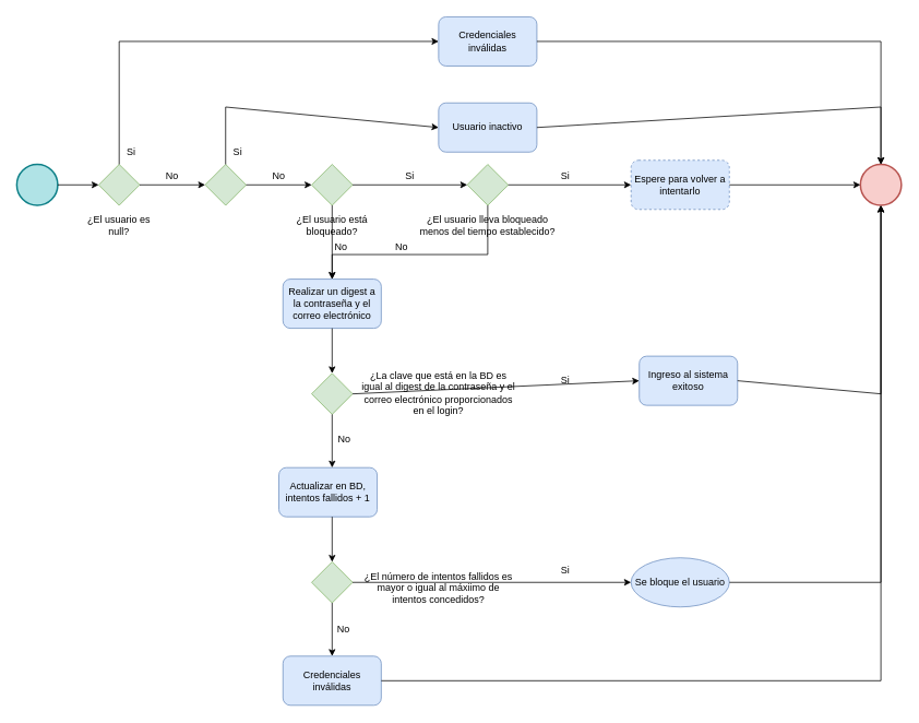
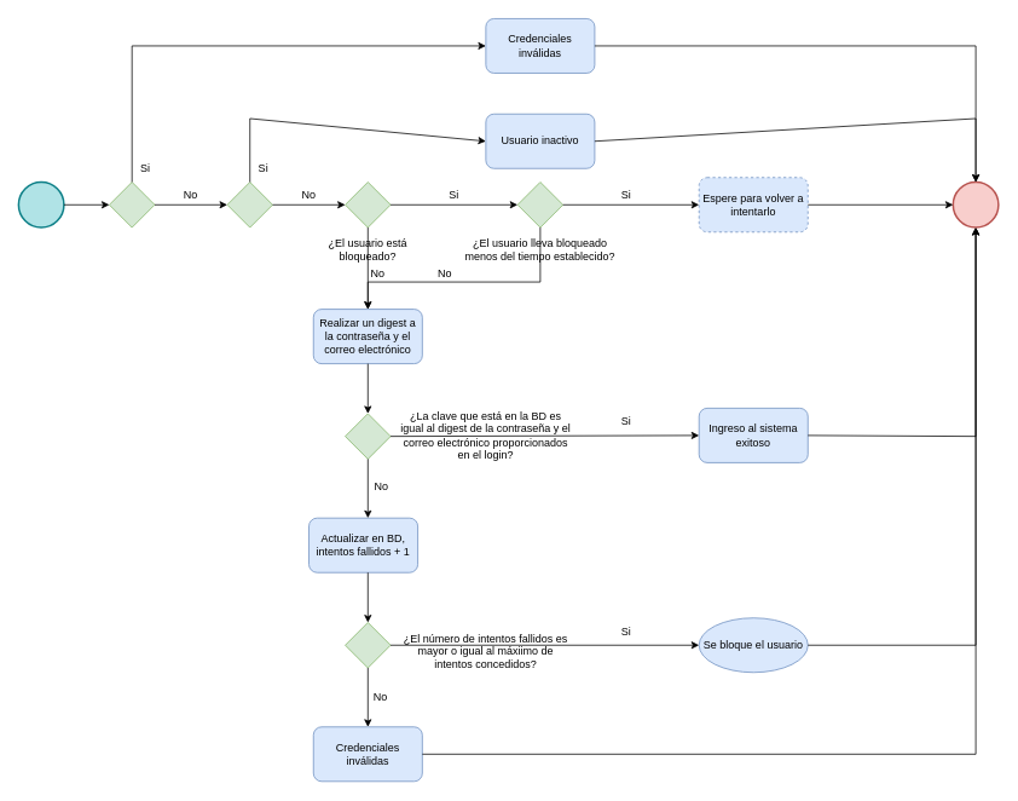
  <mxCell id="0" />
  <mxCell id="1" parent="0" />
  <mxCell id="2" value="" style="strokeWidth=2;html=1;shape=mxgraph.flowchart.start_2;whiteSpace=wrap;fillColor=#b0e3e6;strokeColor=#0e8088;" parent="1" vertex="1"><mxGeometry x="20" y="200" width="50" height="50" as="geometry" /></mxCell>
  <mxCell id="3" value="" style="rhombus;whiteSpace=wrap;html=1;fillColor=#d5e8d4;strokeColor=#82b366;" parent="1" vertex="1"><mxGeometry x="120" y="200" width="50" height="50" as="geometry" /></mxCell>
  <mxCell id="4" value="" style="endArrow=classic;html=1;rounded=0;exitX=1;exitY=0.5;exitDx=0;exitDy=0;exitPerimeter=0;entryX=0;entryY=0.5;entryDx=0;entryDy=0;" parent="1" source="2" target="3" edge="1"><mxGeometry width="50" height="50" relative="1" as="geometry"><mxPoint x="400" y="200" as="sourcePoint" /><mxPoint x="450" y="150" as="targetPoint" /></mxGeometry></mxCell>
- <mxCell id="5" value="¿El usuario es null?" style="text;html=1;strokeColor=none;fillColor=none;align=center;verticalAlign=middle;whiteSpace=wrap;rounded=0;" parent="1" vertex="1"><mxGeometry x="100" y="260" width="90" height="30" as="geometry" /></mxCell>
  <mxCell id="6" value="Credenciales inválidas" style="rounded=1;whiteSpace=wrap;html=1;fillColor=#dae8fc;strokeColor=#6c8ebf;" parent="1" vertex="1"><mxGeometry x="535" y="20" width="120" height="60" as="geometry" /></mxCell>
  <mxCell id="7" value="" style="strokeWidth=2;html=1;shape=mxgraph.flowchart.start_2;whiteSpace=wrap;fillColor=#f8cecc;strokeColor=#b85450;" parent="1" vertex="1"><mxGeometry x="1050" y="200" width="50" height="50" as="geometry" /></mxCell>
  <mxCell id="8" value="" style="endArrow=classic;html=1;rounded=0;exitX=0.5;exitY=0;exitDx=0;exitDy=0;entryX=0;entryY=0.5;entryDx=0;entryDy=0;" parent="1" source="3" target="6" edge="1"><mxGeometry width="50" height="50" relative="1" as="geometry"><mxPoint x="530" y="280" as="sourcePoint" /><mxPoint x="580" y="230" as="targetPoint" /><Array as="points"><mxPoint x="145" y="50" /></Array></mxGeometry></mxCell>
  <mxCell id="9" value="" style="endArrow=classic;html=1;rounded=0;exitX=1;exitY=0.5;exitDx=0;exitDy=0;entryX=0.5;entryY=0;entryDx=0;entryDy=0;entryPerimeter=0;" parent="1" source="6" target="7" edge="1"><mxGeometry width="50" height="50" relative="1" as="geometry"><mxPoint x="530" y="280" as="sourcePoint" /><mxPoint x="580" y="230" as="targetPoint" /><Array as="points"><mxPoint x="1075" y="50" /></Array></mxGeometry></mxCell>
  <mxCell id="10" value="Si" style="text;html=1;strokeColor=none;fillColor=none;align=center;verticalAlign=middle;whiteSpace=wrap;rounded=0;" parent="1" vertex="1"><mxGeometry x="130" y="170" width="60" height="30" as="geometry" /></mxCell>
  <mxCell id="11" value="" style="rhombus;whiteSpace=wrap;html=1;fillColor=#d5e8d4;strokeColor=#82b366;" parent="1" vertex="1"><mxGeometry x="250" y="200" width="50" height="50" as="geometry" /></mxCell>
  <mxCell id="12" value="Usuario inactivo" style="rounded=1;whiteSpace=wrap;html=1;fillColor=#dae8fc;strokeColor=#6c8ebf;" parent="1" vertex="1"><mxGeometry x="535" y="125" width="120" height="60" as="geometry" /></mxCell>
  <mxCell id="13" value="" style="endArrow=classic;html=1;rounded=0;exitX=0.5;exitY=0;exitDx=0;exitDy=0;entryX=0;entryY=0.5;entryDx=0;entryDy=0;" parent="1" source="11" target="12" edge="1"><mxGeometry width="50" height="50" relative="1" as="geometry"><mxPoint x="530" y="290" as="sourcePoint" /><mxPoint x="580" y="240" as="targetPoint" /><Array as="points"><mxPoint x="275" y="130" /></Array></mxGeometry></mxCell>
  <mxCell id="14" value="" style="endArrow=classic;html=1;rounded=0;exitX=1;exitY=0.5;exitDx=0;exitDy=0;entryX=0.5;entryY=0;entryDx=0;entryDy=0;entryPerimeter=0;" parent="1" source="12" target="7" edge="1"><mxGeometry width="50" height="50" relative="1" as="geometry"><mxPoint x="530" y="290" as="sourcePoint" /><mxPoint x="580" y="240" as="targetPoint" /><Array as="points"><mxPoint x="1075" y="130" /></Array></mxGeometry></mxCell>
  <mxCell id="15" value="Si" style="text;html=1;strokeColor=none;fillColor=none;align=center;verticalAlign=middle;whiteSpace=wrap;rounded=0;" parent="1" vertex="1"><mxGeometry x="260" y="170" width="60" height="30" as="geometry" /></mxCell>
  <mxCell id="16" value="" style="endArrow=classic;html=1;rounded=0;exitX=1;exitY=0.5;exitDx=0;exitDy=0;entryX=0;entryY=0.5;entryDx=0;entryDy=0;" parent="1" source="3" target="11" edge="1"><mxGeometry width="50" height="50" relative="1" as="geometry"><mxPoint x="530" y="290" as="sourcePoint" /><mxPoint x="580" y="240" as="targetPoint" /></mxGeometry></mxCell>
  <mxCell id="17" value="" style="rhombus;whiteSpace=wrap;html=1;fillColor=#d5e8d4;strokeColor=#82b366;" parent="1" vertex="1"><mxGeometry x="570" y="200" width="50" height="50" as="geometry" /></mxCell>
  <mxCell id="18" value="¿El usuario lleva bloqueado menos del tiempo establecido?" style="text;html=1;strokeColor=none;fillColor=none;align=center;verticalAlign=middle;whiteSpace=wrap;rounded=0;" parent="1" vertex="1"><mxGeometry x="510" y="250" width="170" height="50" as="geometry" /></mxCell>
  <mxCell id="19" value="" style="rhombus;whiteSpace=wrap;html=1;fillColor=#d5e8d4;strokeColor=#82b366;" parent="1" vertex="1"><mxGeometry x="380" y="200" width="50" height="50" as="geometry" /></mxCell>
  <mxCell id="20" value="¿El usuario está bloqueado?" style="text;html=1;strokeColor=none;fillColor=none;align=center;verticalAlign=middle;whiteSpace=wrap;rounded=0;" parent="1" vertex="1"><mxGeometry x="360" y="260" width="90" height="30" as="geometry" /></mxCell>
  <mxCell id="21" value="" style="endArrow=classic;html=1;rounded=0;exitX=1;exitY=0.5;exitDx=0;exitDy=0;" parent="1" source="11" edge="1"><mxGeometry width="50" height="50" relative="1" as="geometry"><mxPoint x="530" y="270" as="sourcePoint" /><mxPoint x="380" y="225" as="targetPoint" /></mxGeometry></mxCell>
  <mxCell id="22" value="" style="endArrow=classic;html=1;rounded=0;exitX=1;exitY=0.5;exitDx=0;exitDy=0;entryX=0;entryY=0.5;entryDx=0;entryDy=0;" parent="1" source="19" target="17" edge="1"><mxGeometry width="50" height="50" relative="1" as="geometry"><mxPoint x="530" y="270" as="sourcePoint" /><mxPoint x="580" y="220" as="targetPoint" /></mxGeometry></mxCell>
  <mxCell id="23" value="Si" style="text;html=1;strokeColor=none;fillColor=none;align=center;verticalAlign=middle;whiteSpace=wrap;rounded=0;" parent="1" vertex="1"><mxGeometry x="470" y="200" width="60" height="30" as="geometry" /></mxCell>
  <mxCell id="24" value="Espere para volver a intentarlo" style="rounded=1;whiteSpace=wrap;html=1;fillColor=#dae8fc;strokeColor=#6c8ebf;dashed=1;" parent="1" vertex="1"><mxGeometry x="770" y="195" width="120" height="60" as="geometry" /></mxCell>
  <mxCell id="25" value="" style="endArrow=classic;html=1;rounded=0;exitX=1;exitY=0.5;exitDx=0;exitDy=0;entryX=0;entryY=0.5;entryDx=0;entryDy=0;" parent="1" source="17" target="24" edge="1"><mxGeometry width="50" height="50" relative="1" as="geometry"><mxPoint x="530" y="260" as="sourcePoint" /><mxPoint x="580" y="210" as="targetPoint" /></mxGeometry></mxCell>
  <mxCell id="26" value="" style="endArrow=classic;html=1;rounded=0;exitX=1;exitY=0.5;exitDx=0;exitDy=0;entryX=0;entryY=0.5;entryDx=0;entryDy=0;entryPerimeter=0;" parent="1" source="24" target="7" edge="1"><mxGeometry width="50" height="50" relative="1" as="geometry"><mxPoint x="530" y="260" as="sourcePoint" /><mxPoint x="580" y="210" as="targetPoint" /></mxGeometry></mxCell>
  <mxCell id="27" value="Si" style="text;html=1;strokeColor=none;fillColor=none;align=center;verticalAlign=middle;whiteSpace=wrap;rounded=0;" parent="1" vertex="1"><mxGeometry x="660" y="200" width="60" height="30" as="geometry" /></mxCell>
  <mxCell id="28" value="No" style="text;html=1;strokeColor=none;fillColor=none;align=center;verticalAlign=middle;whiteSpace=wrap;rounded=0;" parent="1" vertex="1"><mxGeometry x="180" y="200" width="60" height="30" as="geometry" /></mxCell>
  <mxCell id="29" value="No" style="text;html=1;strokeColor=none;fillColor=none;align=center;verticalAlign=middle;whiteSpace=wrap;rounded=0;" parent="1" vertex="1"><mxGeometry x="310" y="200" width="60" height="30" as="geometry" /></mxCell>
  <mxCell id="30" value="Realizar un digest a la contraseña y el correo electrónico" style="rounded=1;whiteSpace=wrap;html=1;fillColor=#dae8fc;strokeColor=#6c8ebf;" parent="1" vertex="1"><mxGeometry x="345" y="340" width="120" height="60" as="geometry" /></mxCell>
  <mxCell id="31" value="" style="endArrow=classic;html=1;rounded=0;exitX=0.5;exitY=1;exitDx=0;exitDy=0;entryX=0.5;entryY=0;entryDx=0;entryDy=0;" parent="1" source="19" target="30" edge="1"><mxGeometry width="50" height="50" relative="1" as="geometry"><mxPoint x="530" y="250" as="sourcePoint" /><mxPoint x="580" y="200" as="targetPoint" /></mxGeometry></mxCell>
  <mxCell id="32" value="No" style="text;html=1;strokeColor=none;fillColor=none;align=center;verticalAlign=middle;whiteSpace=wrap;rounded=0;" parent="1" vertex="1"><mxGeometry x="386" y="286" width="60" height="30" as="geometry" /></mxCell>
  <mxCell id="33" value="" style="rhombus;whiteSpace=wrap;html=1;fillColor=#d5e8d4;strokeColor=#82b366;" parent="1" vertex="1"><mxGeometry x="380" y="455" width="50" height="50" as="geometry" /></mxCell>
  <mxCell id="34" value="¿La clave que está en la BD es igual al digest de la contraseña y el correo electrónico proporcionados en el login?" style="text;html=1;strokeColor=none;fillColor=none;align=center;verticalAlign=middle;whiteSpace=wrap;rounded=0;" parent="1" vertex="1"><mxGeometry x="440" y="449" width="190" height="60" as="geometry" /></mxCell>
  <mxCell id="35" value="" style="endArrow=classic;html=1;rounded=0;exitX=0.5;exitY=1;exitDx=0;exitDy=0;" parent="1" source="30" target="33" edge="1"><mxGeometry width="50" height="50" relative="1" as="geometry"><mxPoint x="530" y="230" as="sourcePoint" /><mxPoint x="580" y="180" as="targetPoint" /></mxGeometry></mxCell>
  <mxCell id="36" value="Si" style="text;html=1;strokeColor=none;fillColor=none;align=center;verticalAlign=middle;whiteSpace=wrap;rounded=0;" parent="1" vertex="1"><mxGeometry x="660" y="449" width="60" height="30" as="geometry" /></mxCell>
  <mxCell id="37" value="Actualizar en BD, intentos fallidos + 1" style="rounded=1;whiteSpace=wrap;html=1;fillColor=#dae8fc;strokeColor=#6c8ebf;" parent="1" vertex="1"><mxGeometry x="340" y="570" width="120" height="60" as="geometry" /></mxCell>
  <mxCell id="38" value="" style="endArrow=classic;html=1;rounded=0;exitX=0.5;exitY=1;exitDx=0;exitDy=0;" parent="1" source="33" edge="1"><mxGeometry width="50" height="50" relative="1" as="geometry"><mxPoint x="530" y="540" as="sourcePoint" /><mxPoint x="405" y="570" as="targetPoint" /></mxGeometry></mxCell>
  <mxCell id="39" value="" style="rhombus;whiteSpace=wrap;html=1;fillColor=#d5e8d4;strokeColor=#82b366;" parent="1" vertex="1"><mxGeometry x="380" y="685" width="50" height="50" as="geometry" /></mxCell>
  <mxCell id="40" value="¿El número de intentos fallidos es mayor o igual al máxiimo de intentos concedidos?" style="text;html=1;strokeColor=none;fillColor=none;align=center;verticalAlign=middle;whiteSpace=wrap;rounded=0;" parent="1" vertex="1"><mxGeometry x="440" y="687" width="190" height="60" as="geometry" /></mxCell>
  <mxCell id="41" value="" style="endArrow=classic;html=1;rounded=0;exitX=0.5;exitY=1;exitDx=0;exitDy=0;" parent="1" target="39" edge="1"><mxGeometry width="50" height="50" relative="1" as="geometry"><mxPoint x="405" y="630" as="sourcePoint" /><mxPoint x="585" y="490" as="targetPoint" /></mxGeometry></mxCell>
  <mxCell id="42" value="No" style="text;html=1;strokeColor=none;fillColor=none;align=center;verticalAlign=middle;whiteSpace=wrap;rounded=0;" parent="1" vertex="1"><mxGeometry x="390" y="520" width="60" height="30" as="geometry" /></mxCell>
  <mxCell id="43" value="Se bloque el usuario" style="ellipse;whiteSpace=wrap;html=1;fillColor=#dae8fc;strokeColor=#6c8ebf;" parent="1" vertex="1"><mxGeometry x="770" y="680" width="120" height="60" as="geometry" /></mxCell>
  <mxCell id="44" value="" style="endArrow=classic;html=1;rounded=0;exitX=1;exitY=0.5;exitDx=0;exitDy=0;entryX=0;entryY=0.5;entryDx=0;entryDy=0;" parent="1" source="39" target="43" edge="1"><mxGeometry width="50" height="50" relative="1" as="geometry"><mxPoint x="530" y="550" as="sourcePoint" /><mxPoint x="580" y="500" as="targetPoint" /></mxGeometry></mxCell>
  <mxCell id="45" value="" style="endArrow=classic;html=1;rounded=0;exitX=1;exitY=0.5;exitDx=0;exitDy=0;entryX=0.5;entryY=1;entryDx=0;entryDy=0;entryPerimeter=0;" parent="1" source="43" target="7" edge="1"><mxGeometry width="50" height="50" relative="1" as="geometry"><mxPoint x="530" y="550" as="sourcePoint" /><mxPoint x="580" y="500" as="targetPoint" /><Array as="points"><mxPoint x="1075" y="710" /></Array></mxGeometry></mxCell>
  <mxCell id="46" value="Si" style="text;html=1;strokeColor=none;fillColor=none;align=center;verticalAlign=middle;whiteSpace=wrap;rounded=0;" parent="1" vertex="1"><mxGeometry x="660" y="680" width="60" height="30" as="geometry" /></mxCell>
  <mxCell id="47" value="Credenciales inválidas" style="rounded=1;whiteSpace=wrap;html=1;fillColor=#dae8fc;strokeColor=#6c8ebf;" parent="1" vertex="1"><mxGeometry x="345" y="800" width="120" height="60" as="geometry" /></mxCell>
  <mxCell id="48" value="" style="endArrow=classic;html=1;rounded=0;exitX=0.5;exitY=1;exitDx=0;exitDy=0;" parent="1" source="39" target="47" edge="1"><mxGeometry width="50" height="50" relative="1" as="geometry"><mxPoint x="530" y="650" as="sourcePoint" /><mxPoint x="580" y="600" as="targetPoint" /></mxGeometry></mxCell>
  <mxCell id="49" value="No" style="text;html=1;strokeColor=none;fillColor=none;align=center;verticalAlign=middle;whiteSpace=wrap;rounded=0;" parent="1" vertex="1"><mxGeometry x="389" y="752" width="60" height="30" as="geometry" /></mxCell>
  <mxCell id="50" value="" style="endArrow=classic;html=1;rounded=0;exitX=1;exitY=0.5;exitDx=0;exitDy=0;entryX=0.5;entryY=1;entryDx=0;entryDy=0;entryPerimeter=0;" parent="1" source="47" target="7" edge="1"><mxGeometry width="50" height="50" relative="1" as="geometry"><mxPoint x="530" y="650" as="sourcePoint" /><mxPoint x="1080" y="250" as="targetPoint" /><Array as="points"><mxPoint x="1075" y="830" /></Array></mxGeometry></mxCell>
- <mxCell id="51" value="Ingreso al sistema exitoso" style="rounded=1;whiteSpace=wrap;html=1;fillColor=#dae8fc;strokeColor=#6c8ebf;" parent="1" vertex="1"><mxGeometry x="780" y="434" width="120" height="60" as="geometry" /></mxCell>
+ <mxCell id="51" value="Ingreso al sistema exitoso" style="rounded=1;whiteSpace=wrap;html=1;fillColor=#dae8fc;strokeColor=#6c8ebf;" parent="1" vertex="1"><mxGeometry x="770" y="449" width="120" height="60" as="geometry" /></mxCell>
  <mxCell id="52" value="" style="endArrow=classic;html=1;rounded=0;exitX=1;exitY=0.5;exitDx=0;exitDy=0;entryX=0;entryY=0.5;entryDx=0;entryDy=0;" parent="1" source="33" target="51" edge="1"><mxGeometry width="50" height="50" relative="1" as="geometry"><mxPoint x="530" y="550" as="sourcePoint" /><mxPoint x="580" y="500" as="targetPoint" /></mxGeometry></mxCell>
  <mxCell id="53" value="" style="endArrow=classic;html=1;rounded=0;exitX=1;exitY=0.5;exitDx=0;exitDy=0;entryX=0.5;entryY=1;entryDx=0;entryDy=0;entryPerimeter=0;" parent="1" source="51" target="7" edge="1"><mxGeometry width="50" height="50" relative="1" as="geometry"><mxPoint x="530" y="550" as="sourcePoint" /><mxPoint x="580" y="500" as="targetPoint" /><Array as="points"><mxPoint x="1075" y="480" /></Array></mxGeometry></mxCell>
  <mxCell id="54" value="" style="endArrow=classic;html=1;rounded=0;exitX=0.5;exitY=1;exitDx=0;exitDy=0;entryX=0.5;entryY=0;entryDx=0;entryDy=0;" parent="1" source="17" target="30" edge="1"><mxGeometry width="50" height="50" relative="1" as="geometry"><mxPoint x="570" y="400" as="sourcePoint" /><mxPoint x="620" y="350" as="targetPoint" /><Array as="points"><mxPoint x="595" y="310" /><mxPoint x="405" y="310" /></Array></mxGeometry></mxCell>
  <mxCell id="55" value="No" style="text;html=1;strokeColor=none;fillColor=none;align=center;verticalAlign=middle;whiteSpace=wrap;rounded=0;" parent="1" vertex="1"><mxGeometry x="460" y="286" width="60" height="30" as="geometry" /></mxCell>
